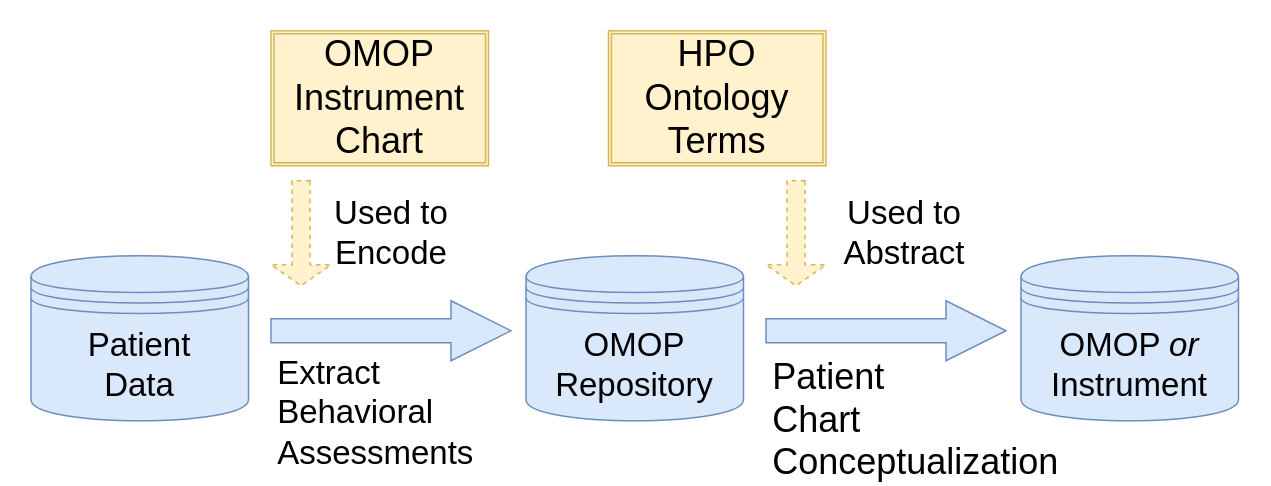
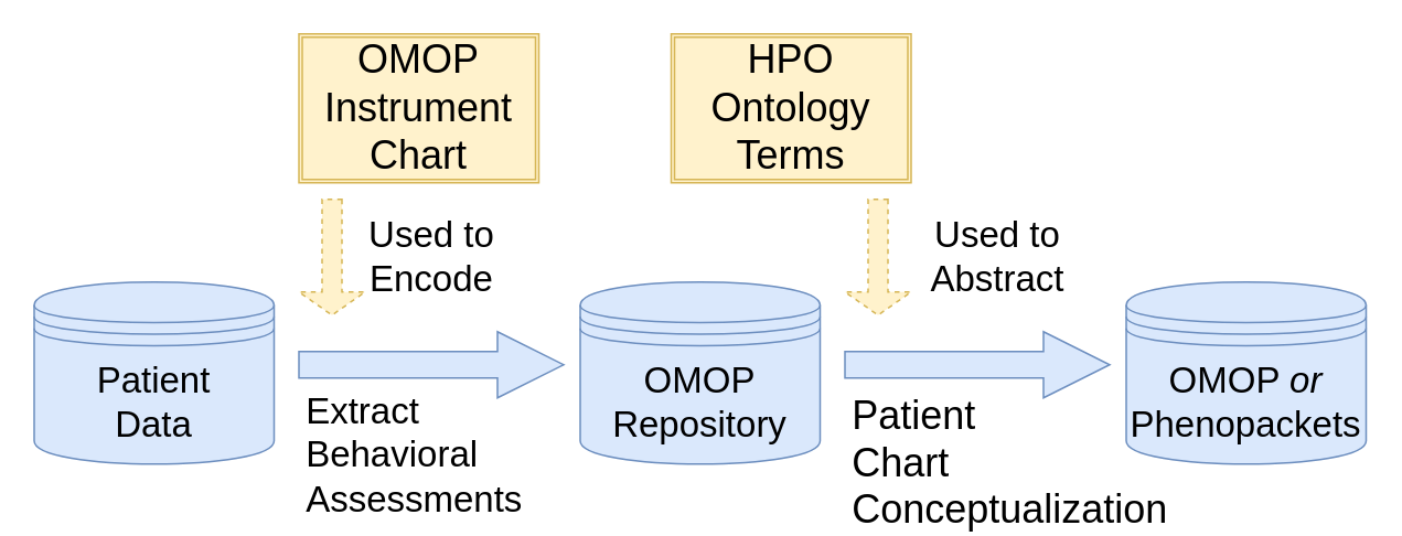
  <mxCell id="0" />
  <mxCell id="1" parent="0" />
  <mxCell id="2" value="&lt;font style=&quot;font-size: 22px;&quot;&gt;OMOP&lt;br&gt;Repository&lt;font style=&quot;font-size: 22px;&quot;&gt;&lt;br&gt;&lt;/font&gt;&lt;/font&gt;" style="shape=datastore;whiteSpace=wrap;html=1;fillColor=#dae8fc;strokeColor=#6c8ebf;" vertex="1" parent="1"><mxGeometry x="350" y="170" width="145" height="110" as="geometry" /></mxCell>
  <mxCell id="3" value="&lt;font style=&quot;font-size: 24px;&quot;&gt;OMOP &lt;br&gt;Instrument&lt;br&gt;Chart&lt;br&gt;&lt;/font&gt;" style="shape=ext;double=1;rounded=0;whiteSpace=wrap;html=1;fillColor=#fff2cc;strokeColor=#d6b656;" vertex="1" parent="1"><mxGeometry x="180" y="20" width="145" height="90" as="geometry" /></mxCell>
  <mxCell id="4" value="&lt;font style=&quot;font-size: 22px;&quot;&gt;Patient&lt;br&gt;Data&lt;font style=&quot;font-size: 22px;&quot;&gt;&lt;br&gt;&lt;/font&gt;&lt;/font&gt;" style="shape=datastore;whiteSpace=wrap;html=1;fillColor=#dae8fc;strokeColor=#6c8ebf;" vertex="1" parent="1"><mxGeometry x="20" y="170" width="145" height="110" as="geometry" /></mxCell>
  <mxCell id="5" value="&lt;div style=&quot;font-size: 22px;&quot; align=&quot;left&quot;&gt;Extract&lt;br&gt;Behavioral&lt;br&gt;Assessments&lt;br&gt;&lt;/div&gt;" style="text;html=1;align=center;verticalAlign=middle;whiteSpace=wrap;rounded=0;" vertex="1" parent="1"><mxGeometry x="220" y="260" width="60" height="30" as="geometry" /></mxCell>
  <mxCell id="6" value="" style="shape=singleArrow;direction=south;whiteSpace=wrap;html=1;dashed=1;fillColor=#fff2cc;strokeColor=#d6b656;" vertex="1" parent="1"><mxGeometry x="180" y="120" width="40" height="70" as="geometry" /></mxCell>
  <mxCell id="7" value="&lt;font style=&quot;font-size: 22px;&quot;&gt;Used to&lt;br&gt;Encode&lt;font style=&quot;font-size: 22px;&quot;&gt;&lt;br&gt;&lt;/font&gt;&lt;/font&gt;" style="text;html=1;strokeColor=none;fillColor=none;align=center;verticalAlign=middle;whiteSpace=wrap;rounded=0;" vertex="1" parent="1"><mxGeometry x="192.5" y="145" width="135" height="20" as="geometry" /></mxCell>
  <mxCell id="8" value="&lt;font style=&quot;font-size: 24px;&quot;&gt;HPO &lt;br&gt;Ontology&lt;br&gt;Terms&lt;br&gt;&lt;/font&gt;" style="shape=ext;double=1;rounded=0;whiteSpace=wrap;html=1;fillColor=#fff2cc;strokeColor=#d6b656;" vertex="1" parent="1"><mxGeometry x="405" y="20" width="145" height="90" as="geometry" /></mxCell>
  <mxCell id="9" value="" style="shape=singleArrow;direction=south;whiteSpace=wrap;html=1;dashed=1;fillColor=#fff2cc;strokeColor=#d6b656;" vertex="1" parent="1"><mxGeometry x="510" y="120" width="40" height="70" as="geometry" /></mxCell>
  <mxCell id="10" value="&lt;font style=&quot;font-size: 22px;&quot;&gt;Used to&lt;br&gt;Abstract&lt;br&gt;&lt;/font&gt;" style="text;html=1;strokeColor=none;fillColor=none;align=center;verticalAlign=middle;whiteSpace=wrap;rounded=0;" vertex="1" parent="1"><mxGeometry x="535" y="145" width="135" height="20" as="geometry" /></mxCell>
- <mxCell id="11" value="&lt;font style=&quot;font-size: 22px;&quot;&gt;OMOP &lt;i&gt;or&lt;/i&gt;&lt;br&gt;Instrument&lt;br&gt;&lt;/font&gt;" style="shape=datastore;whiteSpace=wrap;html=1;fillColor=#dae8fc;strokeColor=#6c8ebf;" vertex="1" parent="1"><mxGeometry x="680" y="170" width="145" height="110" as="geometry" /></mxCell>
+ <mxCell id="11" value="&lt;font style=&quot;font-size: 22px;&quot;&gt;OMOP &lt;i&gt;or&lt;/i&gt;&lt;br&gt;Phenopackets&lt;br&gt;&lt;/font&gt;" style="shape=datastore;whiteSpace=wrap;html=1;fillColor=#dae8fc;strokeColor=#6c8ebf;" vertex="1" parent="1"><mxGeometry x="680" y="170" width="145" height="110" as="geometry" /></mxCell>
  <mxCell id="12" value="" style="html=1;shadow=0;dashed=0;align=center;verticalAlign=middle;shape=mxgraph.arrows2.arrow;dy=0.6;dx=40;notch=0;fillColor=#dae8fc;strokeColor=#6c8ebf;" vertex="1" parent="1"><mxGeometry x="180" y="200" width="160" height="40" as="geometry" /></mxCell>
  <mxCell id="13" value="" style="html=1;shadow=0;dashed=0;align=center;verticalAlign=middle;shape=mxgraph.arrows2.arrow;dy=0.6;dx=40;notch=0;fillColor=#dae8fc;strokeColor=#6c8ebf;" vertex="1" parent="1"><mxGeometry x="510" y="200" width="160" height="40" as="geometry" /></mxCell>
  <mxCell id="14" value="&lt;div style=&quot;font-size: 24px;&quot; align=&quot;left&quot;&gt;&lt;br&gt;&lt;/div&gt;&lt;div style=&quot;font-size: 24px;&quot; align=&quot;left&quot;&gt;Patient&lt;br&gt;Chart&lt;br&gt;Conceptualization&lt;br&gt;&lt;/div&gt;" style="text;html=1;align=center;verticalAlign=middle;whiteSpace=wrap;rounded=0;" vertex="1" parent="1"><mxGeometry x="580" y="250" width="60" height="30" as="geometry" /></mxCell>
